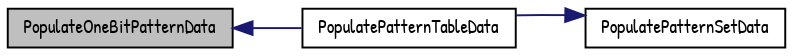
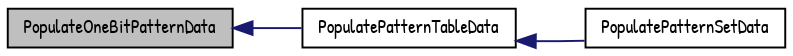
  digraph {
    fontname="Patrick Hand"
    rankdir=LR
    node [color=black fillcolor=white fontname="Patrick Hand" fontsize=10 shape=record style=filled]
    edge [color=midnightblue dir=back fontname="Patrick Hand" fontsize=10 labelfontname=Helvetica labelfontsize=10 style=solid]
    n1 [fillcolor=grey75 fontcolor=black height=0.2 label=PopulateOneBitPatternData width=0.4]
    n2 [height=0.2 label=PopulatePatternTableData width=0.4]
    n3 [height=0.2 label=PopulatePatternSetData width=0.4]
    n1 -> n2
-   n3 -> n2
+   n2 -> n3
  }
